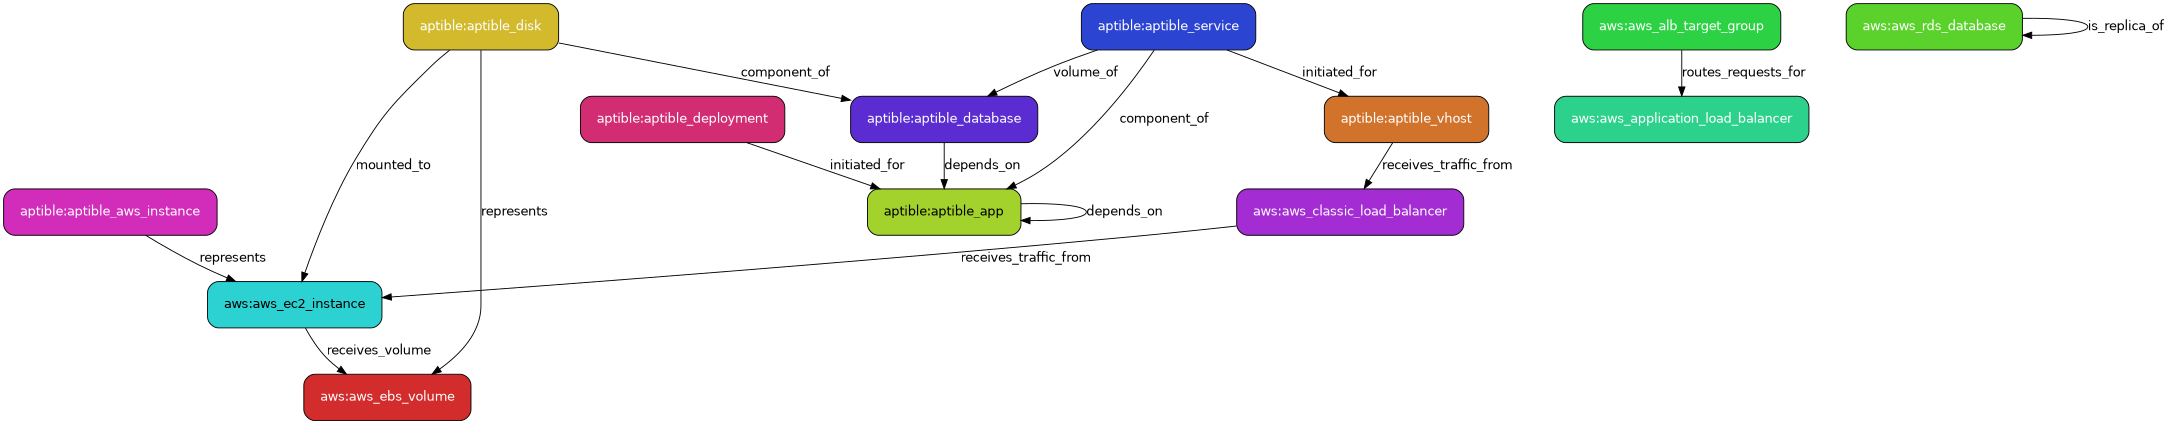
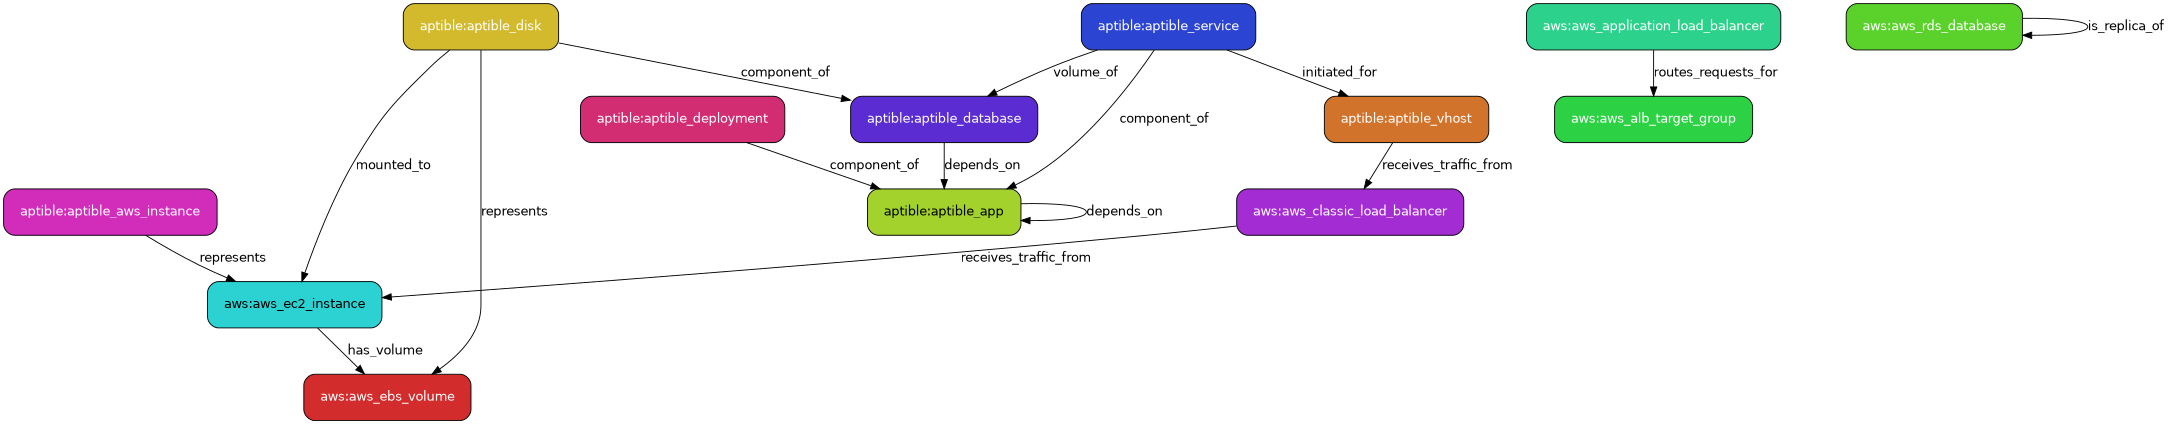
  digraph {
    fontname="DejaVu Sans"
    nodesep=1
    node [fontcolor="#ffffff" fontname="DejaVu Sans" margin=0.25 shape=box style="rounded,filled"]
    edge [fontname="DejaVu Sans"]
    "aptible:aptible_service" [fillcolor="#2c44d2"]
    "aptible:aptible_vhost" [fillcolor="#d2732c"]
    "aptible:aptible_database" [fillcolor="#5b2cd2"]
    "aptible:aptible_app" [fillcolor="#a3d22c" fontcolor="#000000"]
    "aws:aws_classic_load_balancer" [fillcolor="#a32cd2"]
    "aws:aws_ec2_instance" [fillcolor="#2cd2d2" fontcolor="#000000"]
    "aws:aws_application_load_balancer" [fillcolor="#2cd28b"]
    "aptible:aptible_aws_instance" [fillcolor="#d22cba"]
    "aws:aws_ebs_volume" [fillcolor="#d22c2c"]
    "aptible:aptible_disk" [fillcolor="#d2ba2c"]
    "aptible:aptible_deployment" [fillcolor="#d22c73"]
    "aws:aws_rds_database" [fillcolor="#5bd22c"]
    "aws:aws_alb_target_group" [fillcolor="#2cd244"]
    "aptible:aptible_service" -> "aptible:aptible_vhost" [label=initiated_for]
    "aptible:aptible_service" -> "aptible:aptible_database" [label=volume_of]
    "aptible:aptible_service" -> "aptible:aptible_app" [label=component_of]
    "aptible:aptible_vhost" -> "aws:aws_classic_load_balancer" [label=receives_traffic_from]
    "aptible:aptible_database" -> "aptible:aptible_app" [label=depends_on]
    "aptible:aptible_app" -> "aptible:aptible_app" [label=depends_on]
    "aws:aws_classic_load_balancer" -> "aws:aws_ec2_instance" [label=receives_traffic_from]
-   "aws:aws_ec2_instance" -> "aws:aws_ebs_volume" [label=receives_volume]
+   "aws:aws_ec2_instance" -> "aws:aws_ebs_volume" [label=has_volume]
    "aptible:aptible_aws_instance" -> "aws:aws_ec2_instance" [label=represents]
    "aptible:aptible_disk" -> "aptible:aptible_database" [label=component_of]
    "aptible:aptible_disk" -> "aws:aws_ec2_instance" [label=mounted_to]
    "aptible:aptible_disk" -> "aws:aws_ebs_volume" [label=represents]
-   "aptible:aptible_deployment" -> "aptible:aptible_app" [label=initiated_for]
+   "aptible:aptible_deployment" -> "aptible:aptible_app" [label=component_of]
    "aws:aws_rds_database" -> "aws:aws_rds_database" [label=is_replica_of]
-   "aws:aws_alb_target_group" -> "aws:aws_application_load_balancer" [label=routes_requests_for]
+   "aws:aws_application_load_balancer" -> "aws:aws_alb_target_group" [label=routes_requests_for]
  }
